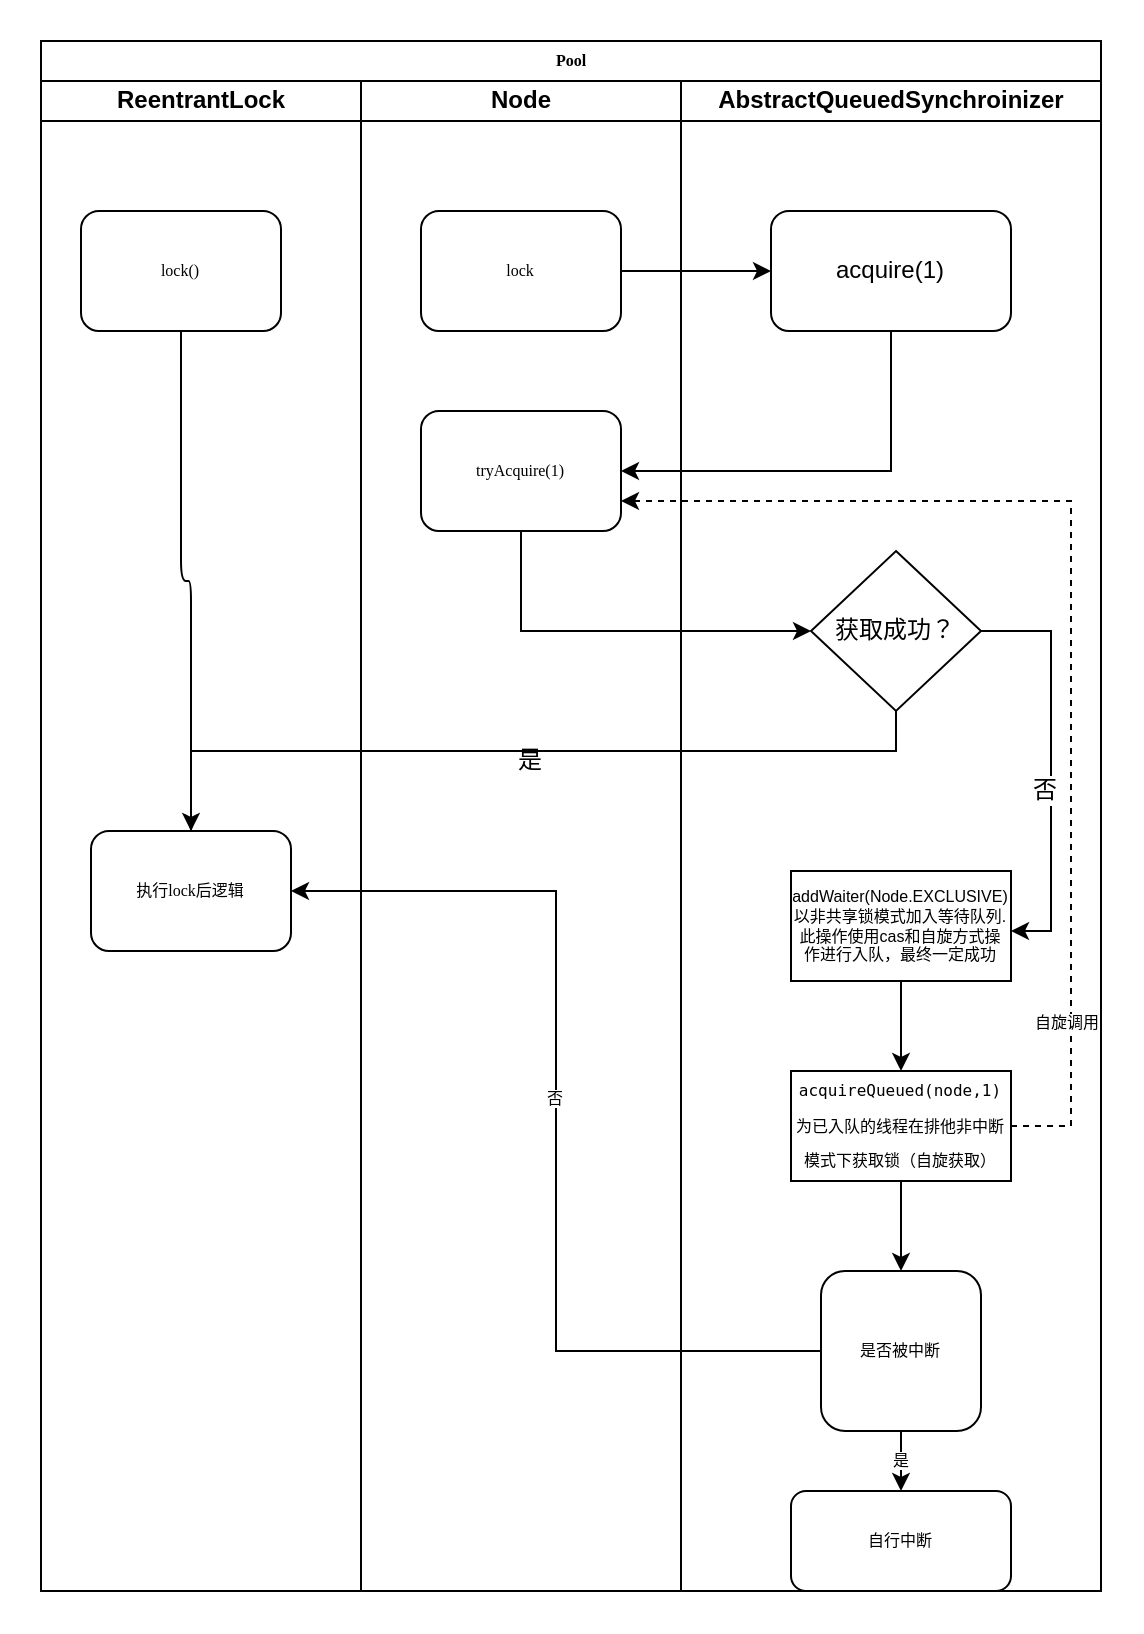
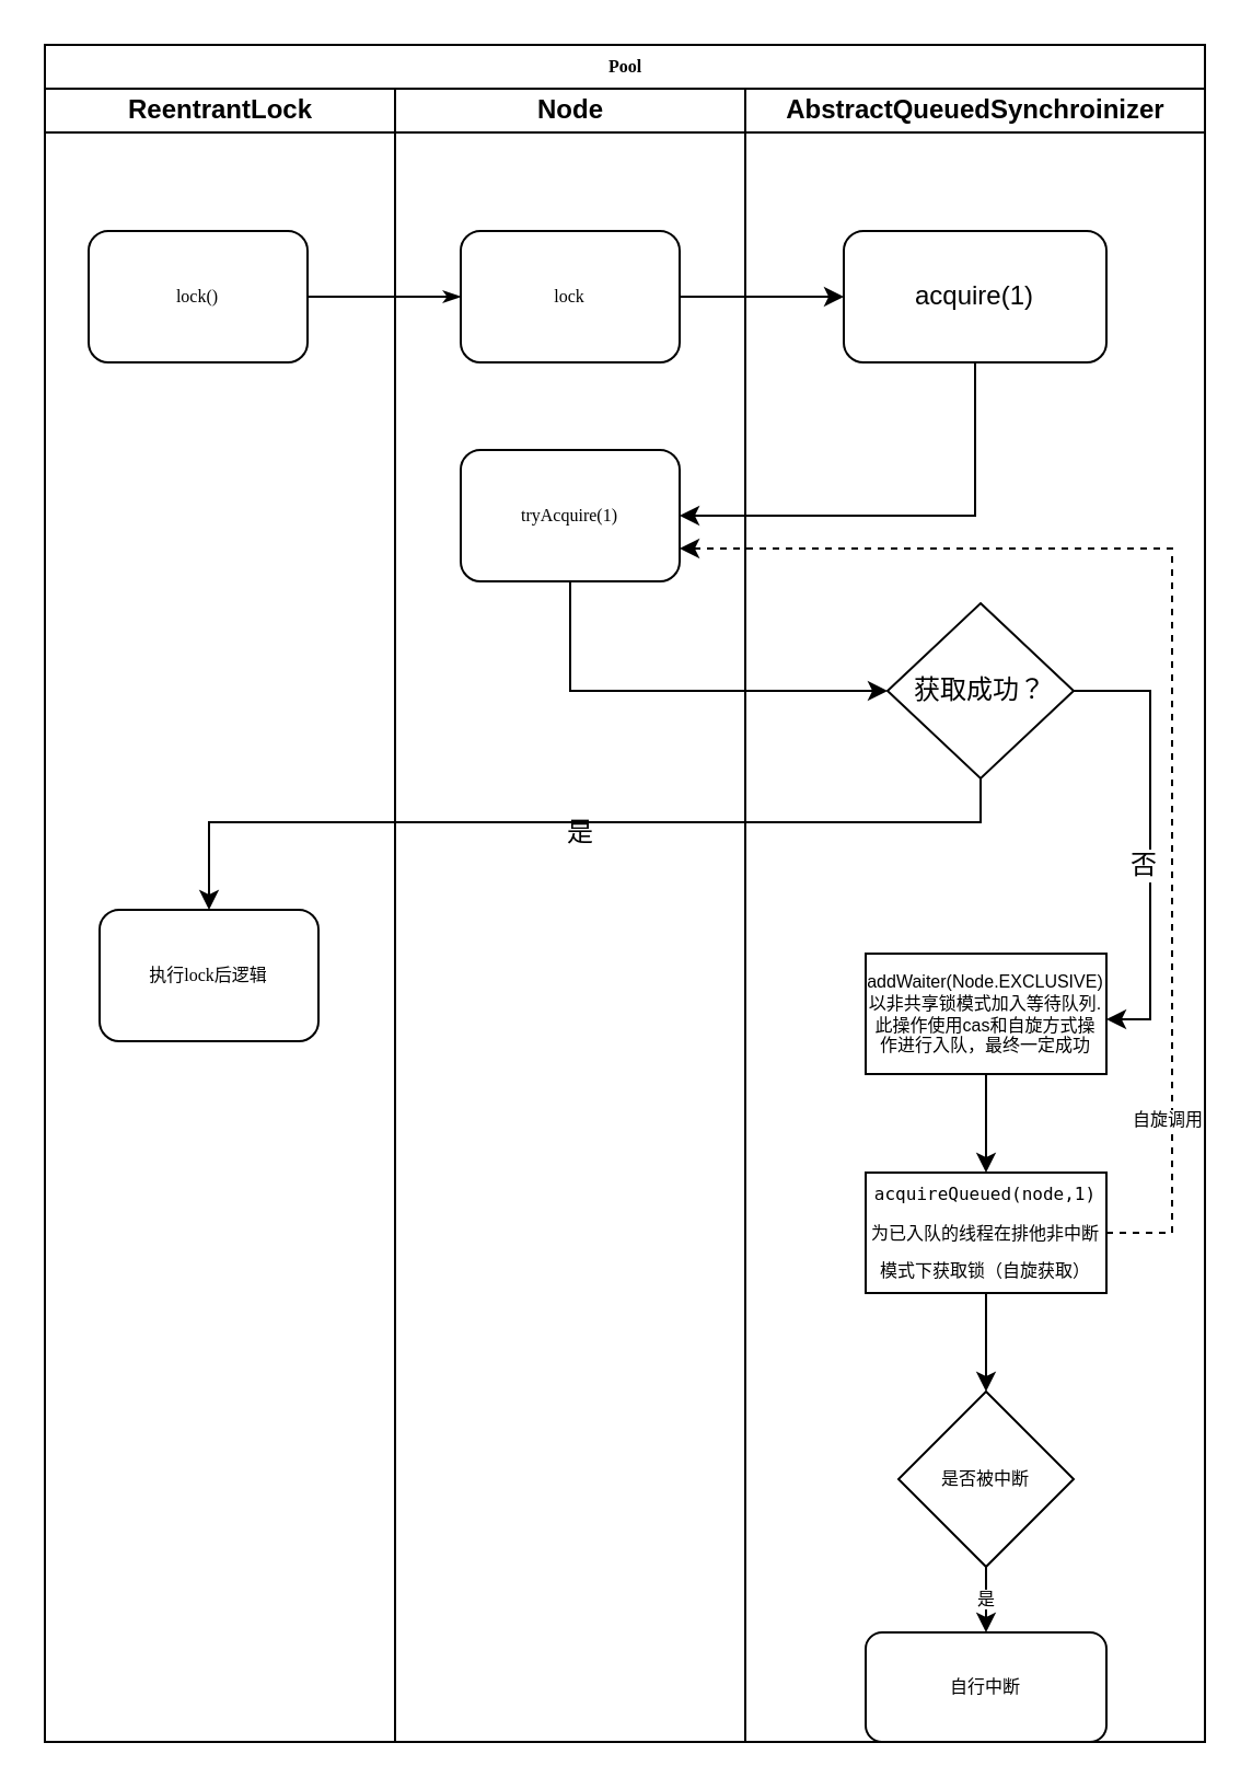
  <mxCell id="0" />
  <mxCell id="1" parent="0" />
  <mxCell id="2" value="Pool" style="swimlane;html=1;childLayout=stackLayout;startSize=20;rounded=0;shadow=0;labelBackgroundColor=none;strokeColor=#000000;strokeWidth=1;fillColor=#ffffff;fontFamily=Verdana;fontSize=8;fontColor=#000000;align=center;" parent="1" vertex="1"><mxGeometry x="20" y="20" width="530" height="775" as="geometry" /></mxCell>
  <mxCell id="3" value="ReentrantLock" style="swimlane;html=1;startSize=20;" parent="2" vertex="1"><mxGeometry y="20" width="160" height="755" as="geometry" /></mxCell>
  <mxCell id="4" value="lock()" style="rounded=1;whiteSpace=wrap;html=1;shadow=0;labelBackgroundColor=none;strokeColor=#000000;strokeWidth=1;fillColor=#ffffff;fontFamily=Verdana;fontSize=8;fontColor=#000000;align=center;" parent="3" vertex="1"><mxGeometry x="20" y="65" width="100" height="60" as="geometry" /></mxCell>
  <mxCell id="5" value="执行lock后逻辑" style="rounded=1;whiteSpace=wrap;html=1;shadow=0;labelBackgroundColor=none;strokeColor=#000000;strokeWidth=1;fillColor=#ffffff;fontFamily=Verdana;fontSize=8;fontColor=#000000;align=center;" vertex="1" parent="3"><mxGeometry x="25" y="375" width="100" height="60" as="geometry" /></mxCell>
- <mxCell id="6" style="edgeStyle=orthogonalEdgeStyle;rounded=1;html=1;labelBackgroundColor=none;startArrow=none;startFill=0;startSize=5;endArrow=classicThin;endFill=1;endSize=5;jettySize=auto;orthogonalLoop=1;strokeColor=#000000;strokeWidth=1;fontFamily=Verdana;fontSize=8;fontColor=#000000;" parent="2" source="4" target="5" edge="1"><mxGeometry relative="1" as="geometry" /></mxCell>
+ <mxCell id="6" style="edgeStyle=orthogonalEdgeStyle;rounded=1;html=1;labelBackgroundColor=none;startArrow=none;startFill=0;startSize=5;endArrow=classicThin;endFill=1;endSize=5;jettySize=auto;orthogonalLoop=1;strokeColor=#000000;strokeWidth=1;fontFamily=Verdana;fontSize=8;fontColor=#000000;" parent="2" source="4" target="8" edge="1"><mxGeometry relative="1" as="geometry" /></mxCell>
  <mxCell id="7" value="Node" style="swimlane;html=1;startSize=20;" parent="2" vertex="1"><mxGeometry x="160" y="20" width="160" height="755" as="geometry" /></mxCell>
  <mxCell id="8" value="lock" style="rounded=1;whiteSpace=wrap;html=1;shadow=0;labelBackgroundColor=none;strokeColor=#000000;strokeWidth=1;fillColor=#ffffff;fontFamily=Verdana;fontSize=8;fontColor=#000000;align=center;" parent="7" vertex="1"><mxGeometry x="30" y="65" width="100" height="60" as="geometry" /></mxCell>
  <mxCell id="9" value="tryAcquire(1)" style="rounded=1;whiteSpace=wrap;html=1;shadow=0;labelBackgroundColor=none;strokeColor=#000000;strokeWidth=1;fillColor=#ffffff;fontFamily=Verdana;fontSize=8;fontColor=#000000;align=center;" vertex="1" parent="7"><mxGeometry x="30" y="165" width="100" height="60" as="geometry" /></mxCell>
  <mxCell id="10" value="AbstractQueuedSynchroinizer&lt;br&gt;" style="swimlane;html=1;startSize=20;" parent="2" vertex="1"><mxGeometry x="320" y="20" width="210" height="755" as="geometry" /></mxCell>
  <mxCell id="11" value="acquire(1)" style="rounded=1;whiteSpace=wrap;html=1;" vertex="1" parent="10"><mxGeometry x="45" y="65" width="120" height="60" as="geometry" /></mxCell>
  <mxCell id="12" value="获取成功？" style="rhombus;whiteSpace=wrap;html=1;" vertex="1" parent="10"><mxGeometry x="65" y="235" width="85" height="80" as="geometry" /></mxCell>
  <mxCell id="13" value="" style="edgeStyle=orthogonalEdgeStyle;rounded=0;orthogonalLoop=1;jettySize=auto;html=1;fontSize=8;" edge="1" parent="10" source="14" target="16"><mxGeometry relative="1" as="geometry" /></mxCell>
  <mxCell id="14" value="&lt;span style=&quot;font-size: 8px&quot;&gt;addWaiter(&lt;/span&gt;&lt;span style=&quot;font-size: 8px&quot;&gt;Node.&lt;/span&gt;&lt;span style=&quot;font-size: 8px&quot;&gt;EXCLUSIVE&lt;/span&gt;&lt;span style=&quot;font-size: 8px&quot;&gt;)&lt;/span&gt;&lt;span style=&quot;font-size: 8px&quot;&gt;以非共享锁模式加入等待队列.此操作使用cas和自旋方式操作进行入队，最终一定成功&lt;/span&gt;&lt;br style=&quot;font-size: 8px&quot;&gt;" style="rounded=0;whiteSpace=wrap;html=1;fontSize=8;" vertex="1" parent="10"><mxGeometry x="55" y="395" width="110" height="55" as="geometry" /></mxCell>
  <mxCell id="15" value="" style="edgeStyle=orthogonalEdgeStyle;rounded=0;orthogonalLoop=1;jettySize=auto;html=1;fontSize=8;" edge="1" parent="10" source="16"><mxGeometry relative="1" as="geometry"><mxPoint x="110" y="595" as="targetPoint" /></mxGeometry></mxCell>
  <mxCell id="16" value="&lt;pre style=&quot;font-size: 8px&quot;&gt;acquireQueued(node,1)&lt;/pre&gt;&lt;pre style=&quot;font-size: 8px&quot;&gt;为已入队的线程在排他非中断&lt;/pre&gt;&lt;pre style=&quot;font-size: 8px&quot;&gt;模式下获取锁（自旋获取）&lt;/pre&gt;" style="rounded=0;whiteSpace=wrap;html=1;fontSize=8;" vertex="1" parent="10"><mxGeometry x="55" y="495" width="110" height="55" as="geometry" /></mxCell>
- <mxCell id="17" value="是否被中断" style="whiteSpace=wrap;html=1;fontSize=8;rounded=1;" vertex="1" parent="10"><mxGeometry x="70" y="595" width="80" height="80" as="geometry" /></mxCell>
+ <mxCell id="17" value="是否被中断" style="rhombus;whiteSpace=wrap;html=1;fontSize=8;" vertex="1" parent="10"><mxGeometry x="70" y="595" width="80" height="80" as="geometry" /></mxCell>
  <mxCell id="18" value="自行中断" style="rounded=1;whiteSpace=wrap;html=1;fontSize=8;" vertex="1" parent="10"><mxGeometry x="55" y="705" width="110" height="50" as="geometry" /></mxCell>
  <mxCell id="19" value="是" style="edgeStyle=orthogonalEdgeStyle;rounded=0;orthogonalLoop=1;jettySize=auto;html=1;fontSize=8;entryX=0.5;entryY=0;entryDx=0;entryDy=0;" edge="1" parent="10" source="17" target="18"><mxGeometry relative="1" as="geometry"><mxPoint x="110" y="725" as="targetPoint" /></mxGeometry></mxCell>
  <mxCell id="20" style="edgeStyle=orthogonalEdgeStyle;rounded=0;orthogonalLoop=1;jettySize=auto;html=1;entryX=0;entryY=0.5;entryDx=0;entryDy=0;" edge="1" parent="2" source="8" target="11"><mxGeometry relative="1" as="geometry" /></mxCell>
  <mxCell id="21" style="edgeStyle=orthogonalEdgeStyle;rounded=0;orthogonalLoop=1;jettySize=auto;html=1;exitX=0.5;exitY=1;exitDx=0;exitDy=0;entryX=1;entryY=0.5;entryDx=0;entryDy=0;" edge="1" parent="2" source="11" target="9"><mxGeometry relative="1" as="geometry" /></mxCell>
  <mxCell id="22" style="edgeStyle=orthogonalEdgeStyle;rounded=0;orthogonalLoop=1;jettySize=auto;html=1;entryX=0;entryY=0.5;entryDx=0;entryDy=0;" edge="1" parent="2" source="9" target="12"><mxGeometry relative="1" as="geometry"><Array as="points"><mxPoint x="240" y="295" /></Array></mxGeometry></mxCell>
  <mxCell id="23" style="edgeStyle=orthogonalEdgeStyle;rounded=0;orthogonalLoop=1;jettySize=auto;html=1;" edge="1" parent="2" source="12" target="5"><mxGeometry relative="1" as="geometry"><Array as="points"><mxPoint x="75" y="355" /></Array></mxGeometry></mxCell>
  <mxCell id="24" value="" style="edgeStyle=orthogonalEdgeStyle;rounded=0;orthogonalLoop=1;jettySize=auto;html=1;" edge="1" parent="2" source="12"><mxGeometry relative="1" as="geometry"><mxPoint x="485" y="445" as="targetPoint" /><Array as="points"><mxPoint x="505" y="295" /><mxPoint x="505" y="445" /></Array></mxGeometry></mxCell>
  <mxCell id="25" value="否" style="text;html=1;resizable=0;points=[];align=center;verticalAlign=middle;labelBackgroundColor=#ffffff;" vertex="1" connectable="0" parent="24"><mxGeometry x="0.112" y="-4" relative="1" as="geometry"><mxPoint as="offset" /></mxGeometry></mxCell>
- <mxCell id="26" style="edgeStyle=orthogonalEdgeStyle;rounded=0;orthogonalLoop=1;jettySize=auto;html=1;entryX=1;entryY=0.5;entryDx=0;entryDy=0;fontSize=8;" edge="1" parent="2" source="17" target="5"><mxGeometry relative="1" as="geometry" /></mxCell>
- <mxCell id="27" value="否" style="text;html=1;resizable=0;points=[];align=center;verticalAlign=middle;labelBackgroundColor=#ffffff;fontSize=8;" vertex="1" connectable="0" parent="26"><mxGeometry x="0.046" y="1" relative="1" as="geometry"><mxPoint as="offset" /></mxGeometry></mxCell>
  <mxCell id="28" style="edgeStyle=orthogonalEdgeStyle;rounded=0;orthogonalLoop=1;jettySize=auto;html=1;exitX=1;exitY=0.5;exitDx=0;exitDy=0;entryX=1;entryY=0.75;entryDx=0;entryDy=0;fontSize=8;dashed=1;" edge="1" parent="2" source="16" target="9"><mxGeometry relative="1" as="geometry"><Array as="points"><mxPoint x="515" y="543" /><mxPoint x="515" y="230" /></Array></mxGeometry></mxCell>
  <mxCell id="29" value="自旋调用&lt;br&gt;" style="text;html=1;resizable=0;points=[];align=center;verticalAlign=middle;labelBackgroundColor=#ffffff;fontSize=8;" vertex="1" connectable="0" parent="28"><mxGeometry x="-0.711" y="3" relative="1" as="geometry"><mxPoint as="offset" /></mxGeometry></mxCell>
  <mxCell id="30" value="是" style="text;html=1;resizable=0;points=[];autosize=1;align=left;verticalAlign=top;spacingTop=-4;" vertex="1" parent="1"><mxGeometry x="257" y="370" width="30" height="20" as="geometry" /></mxCell>
